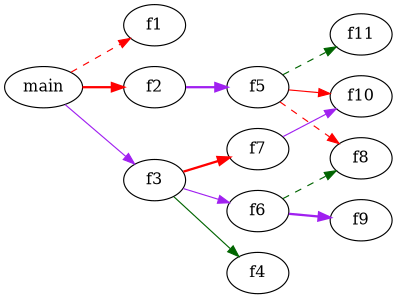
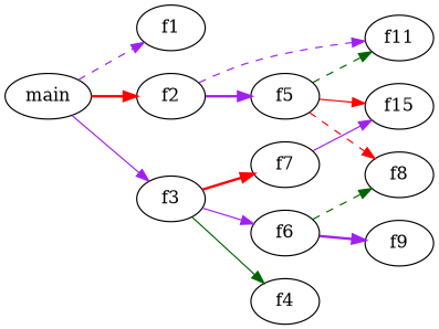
  digraph {
    rankdir=LR
    edge [color=purple style=dashed]
    n1 [label=main]
    n2 [label=f1]
    n3 [label=f2]
    n4 [label=f3]
    n5 [label=f5]
    n6 [label=f11]
    n7 [label=f4]
    n8 [label=f6]
    n9 [label=f7]
    n10 [label=f8]
-   n11 [label=f10]
+   n11 [label=f15]
    n12 [label=f9]
-   n1 -> n2 [color=red]
+   n1 -> n2
    n1 -> n3 [color=red style=bold]
    n1 -> n4 [style=solid]
    n3 -> n5 [style=bold]
+   n3 -> n6
    n4 -> n7 [color=darkgreen style=solid]
    n4 -> n8 [style=solid]
    n4 -> n9 [color=red style=bold]
    n5 -> n6 [color=darkgreen]
    n5 -> n10 [color=red]
    n5 -> n11 [color=red style=solid]
    n8 -> n10 [color=darkgreen]
    n8 -> n12 [style=bold]
    n9 -> n11 [style=solid]
  }
